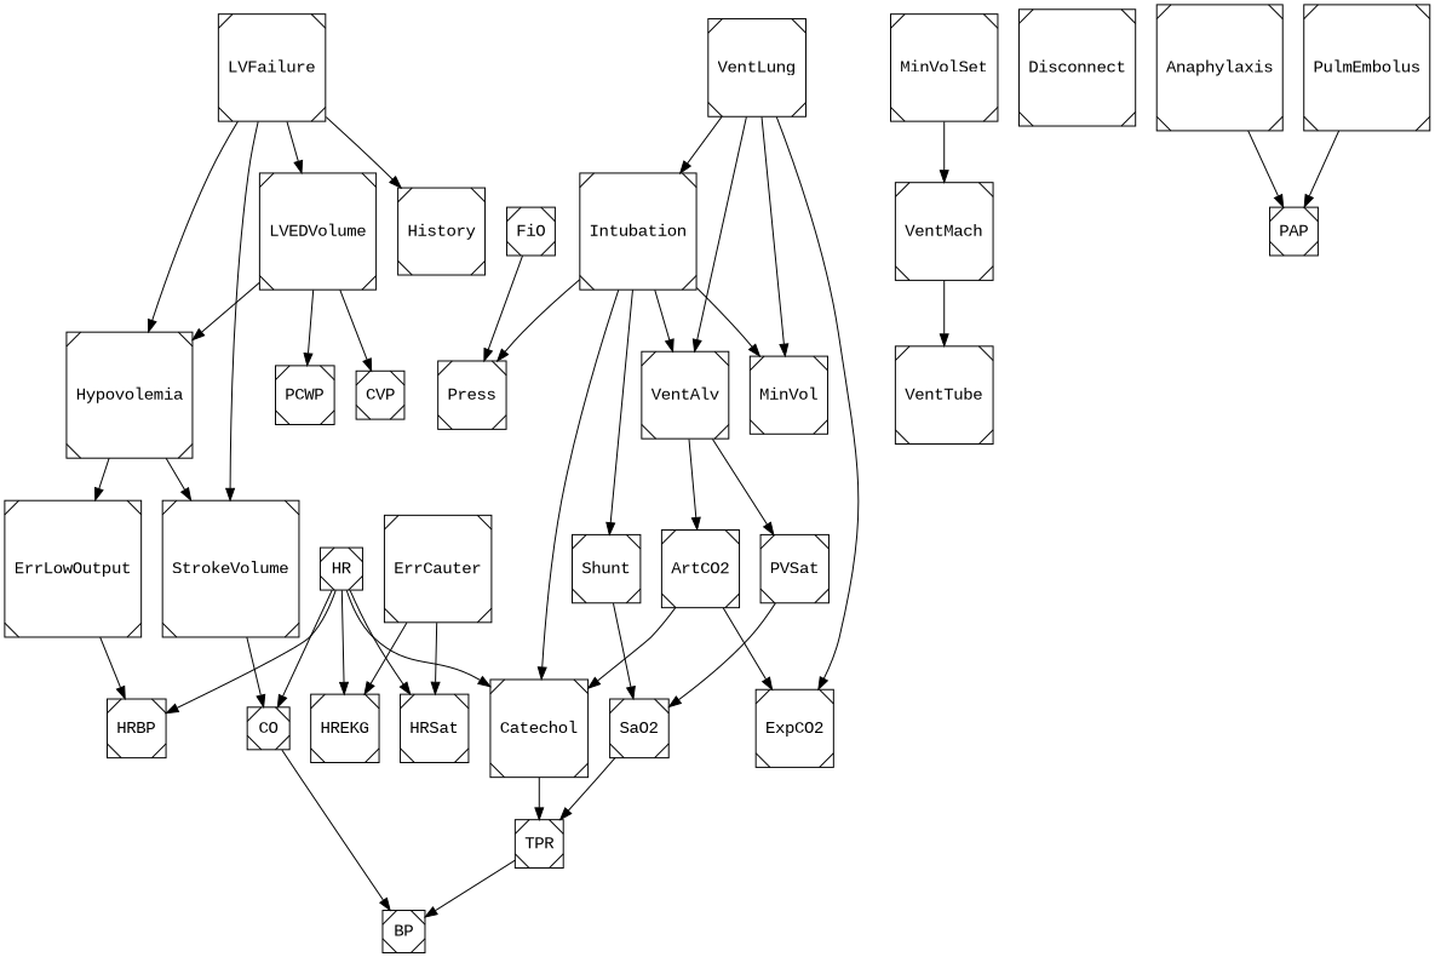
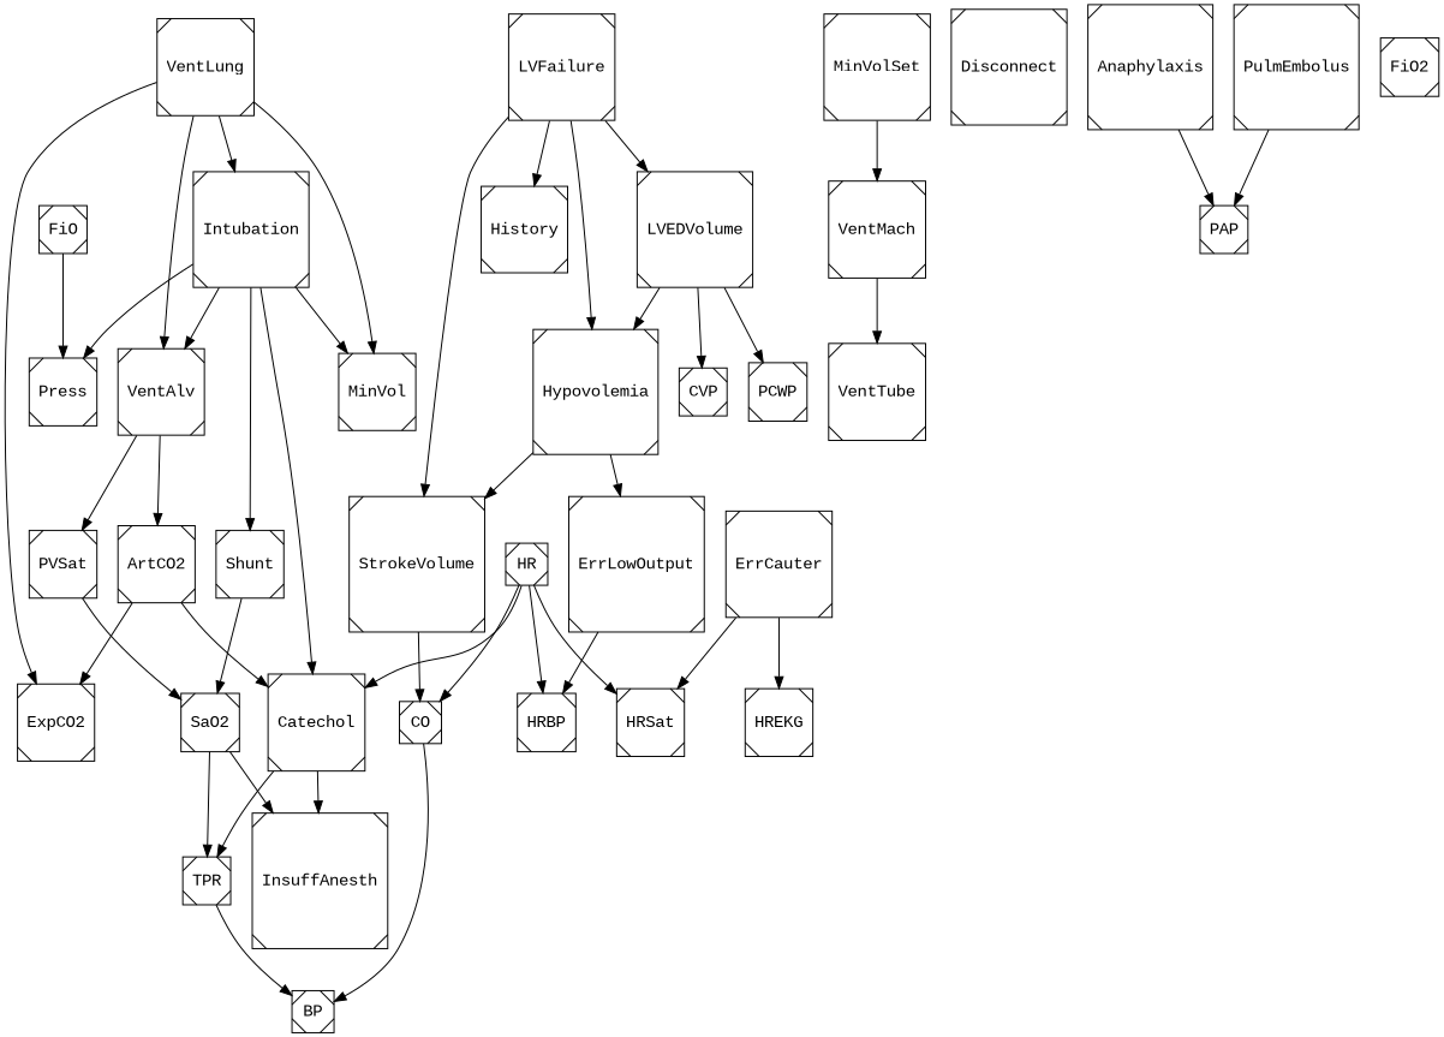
  digraph {
    fontname="Liberation Mono"
    node [fillcolor=white fontname="Liberation Mono" shape=Msquare style=filled]
    edge [fontname="Liberation Mono" labelangle=30 labeldistance=2 labelfontname=Helvetica]
    Hypovolemia
    StrokeVolume
    ErrLowOutput
    CO
    HRBP
    BP
    LVFailure
    LVEDVolume
    History
    PCWP
    CVP
    MinVolSet
    VentMach
    VentTube
    Disconnect
    n16 [label=FiO]
    Press
    ErrCauter
    HREKG
    HRSat
    HR
    Catechol
    TPR
    Anaphylaxis
    PAP
    PulmEmbolus
+   FiO2
+   InsuffAnesth
    SaO2
    Shunt
    PVSat
    ArtCO2
    ExpCO2
    VentAlv
    VentLung
    MinVol
    Intubation
    Hypovolemia -> StrokeVolume
    Hypovolemia -> ErrLowOutput
    StrokeVolume -> CO
    ErrLowOutput -> HRBP
    CO -> BP
    LVFailure -> Hypovolemia
    LVFailure -> StrokeVolume
    LVFailure -> LVEDVolume
    LVFailure -> History
    LVEDVolume -> Hypovolemia
    LVEDVolume -> PCWP
    LVEDVolume -> CVP
    MinVolSet -> VentMach
    VentMach -> VentTube
    n16 -> Press
    ErrCauter -> HREKG
    ErrCauter -> HRSat
    HR -> CO
    HR -> HRBP
-   HR -> HREKG
    HR -> HRSat
    HR -> Catechol
    Catechol -> TPR
+   Catechol -> InsuffAnesth
    TPR -> BP
    Anaphylaxis -> PAP
    PulmEmbolus -> PAP
    SaO2 -> TPR
+   SaO2 -> InsuffAnesth
    Shunt -> SaO2
    PVSat -> SaO2
    ArtCO2 -> Catechol
    ArtCO2 -> ExpCO2
    VentAlv -> PVSat
    VentAlv -> ArtCO2
    VentLung -> ExpCO2
    VentLung -> VentAlv
    VentLung -> MinVol
    VentLung -> Intubation
    Intubation -> Press
    Intubation -> Catechol
    Intubation -> Shunt
    Intubation -> VentAlv
    Intubation -> MinVol
  }
